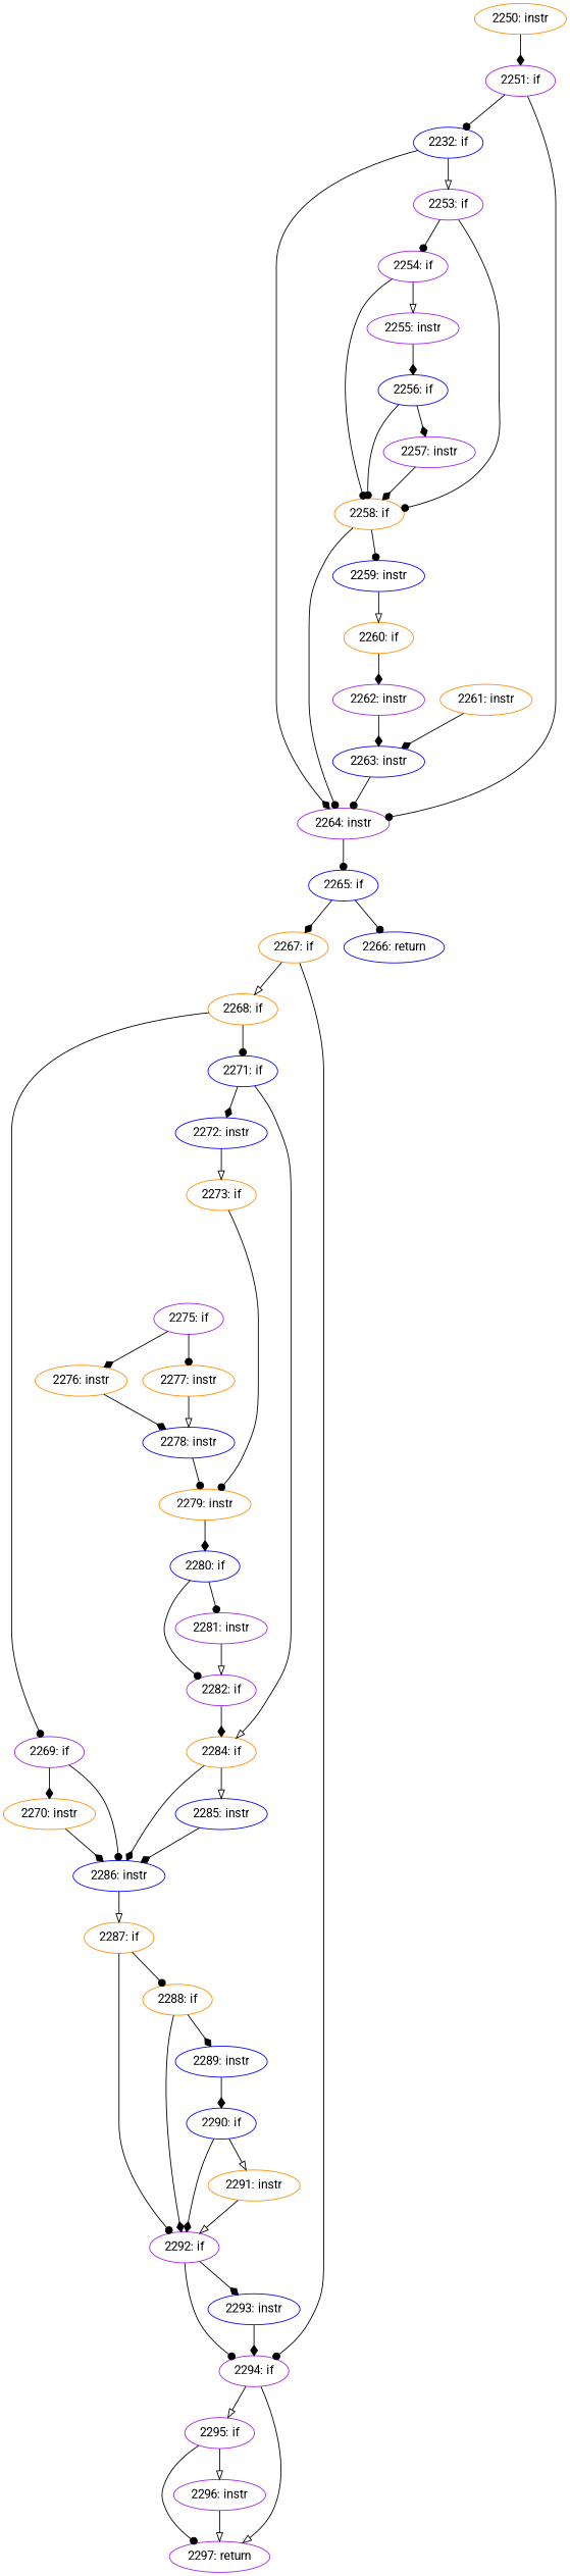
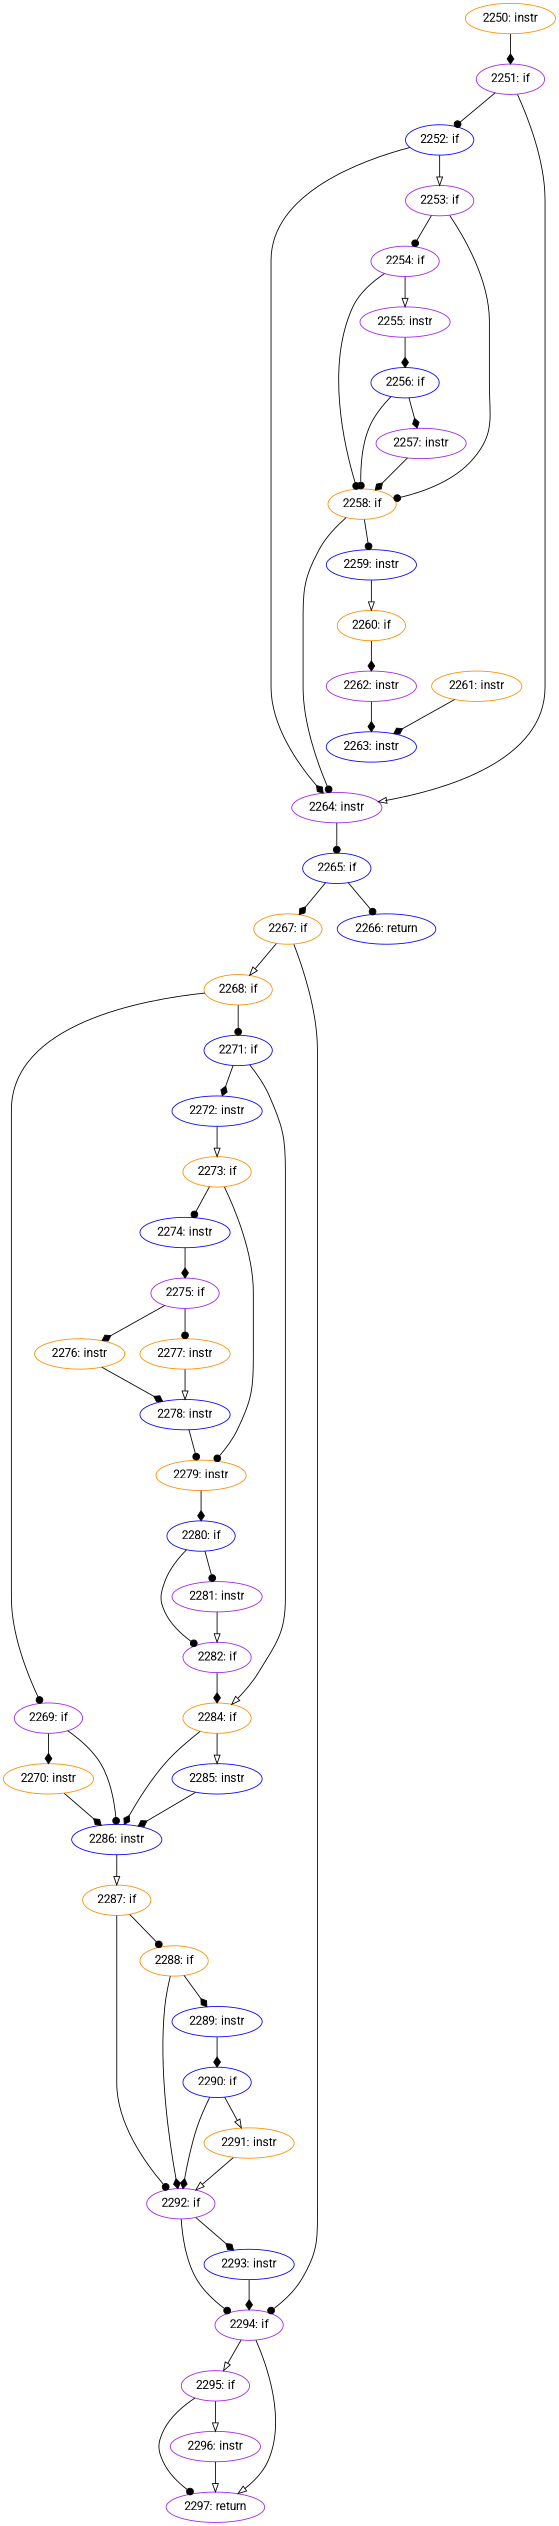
  digraph {
    fontname=Roboto
    node [color=purple fontname=Roboto]
    edge [arrowhead=diamond fontname=Roboto]
    n1 [color=darkorange label="2250: instr"]
    n2 [label="2251: if"]
-   n3 [color=blue label="2232: if"]
+   n3 [color=blue label="2252: if"]
    n4 [label="2264: instr"]
    n5 [label="2253: if"]
    n6 [color=blue label="2265: if"]
    n7 [label="2254: if"]
    n8 [color=darkorange label="2258: if"]
    n9 [color=darkorange label="2267: if"]
    n10 [color=blue label="2266: return"]
    n11 [label="2255: instr"]
    n12 [color=blue label="2259: instr"]
    n13 [color=blue label="2256: if"]
    n14 [color=darkorange label="2260: if"]
    n15 [label="2257: instr"]
    n16 [label="2262: instr"]
    n17 [color=darkorange label="2261: instr"]
    n18 [color=blue label="2263: instr"]
    n19 [color=darkorange label="2268: if"]
    n20 [label="2294: if"]
    n21 [label="2269: if"]
    n22 [color=blue label="2271: if"]
    n23 [label="2295: if"]
    n24 [label="2297: return"]
    n25 [color=darkorange label="2270: instr"]
    n26 [color=blue label="2286: instr"]
    n27 [color=blue label="2272: instr"]
    n28 [color=darkorange label="2284: if"]
    n29 [label="2296: instr"]
    n30 [color=darkorange label="2287: if"]
    n31 [color=darkorange label="2273: if"]
    n32 [color=blue label="2285: instr"]
    n33 [label="2292: if"]
    n34 [color=darkorange label="2288: if"]
+   n35 [color=blue label="2274: instr"]
    n36 [color=darkorange label="2279: instr"]
    n37 [label="2275: if"]
    n38 [color=blue label="2280: if"]
    n39 [color=darkorange label="2276: instr"]
    n40 [color=darkorange label="2277: instr"]
    n41 [label="2282: if"]
    n42 [label="2281: instr"]
    n43 [color=blue label="2278: instr"]
    n44 [color=blue label="2293: instr"]
    n45 [color=blue label="2289: instr"]
    n46 [color=blue label="2290: if"]
    n47 [color=darkorange label="2291: instr"]
    n1 -> n2
    n2 -> n3 [arrowhead=dot]
-   n2 -> n4 [arrowhead=dot]
+   n2 -> n4 [arrowhead=onormal]
    n3 -> n4
    n3 -> n5 [arrowhead=onormal]
    n4 -> n6 [arrowhead=dot]
    n5 -> n7 [arrowhead=dot]
    n5 -> n8 [arrowhead=dot]
    n6 -> n9
    n6 -> n10 [arrowhead=dot]
    n7 -> n8 [arrowhead=dot]
    n7 -> n11 [arrowhead=onormal]
    n8 -> n4 [arrowhead=dot]
    n8 -> n12 [arrowhead=dot]
    n9 -> n19 [arrowhead=onormal]
    n9 -> n20 [arrowhead=dot]
    n11 -> n13
    n12 -> n14 [arrowhead=onormal]
    n13 -> n8 [arrowhead=dot]
    n13 -> n15
    n14 -> n16
    n15 -> n8
    n16 -> n18
    n17 -> n18
-   n18 -> n4 [arrowhead=dot]
    n19 -> n21 [arrowhead=dot]
    n19 -> n22 [arrowhead=dot]
    n20 -> n23 [arrowhead=onormal]
    n20 -> n24 [arrowhead=onormal]
    n21 -> n25
    n21 -> n26 [arrowhead=dot]
    n22 -> n27
    n22 -> n28 [arrowhead=onormal]
    n23 -> n24 [arrowhead=dot]
    n23 -> n29 [arrowhead=onormal]
    n25 -> n26
    n26 -> n30 [arrowhead=onormal]
    n27 -> n31 [arrowhead=onormal]
    n28 -> n26
    n28 -> n32 [arrowhead=onormal]
    n29 -> n24 [arrowhead=onormal]
    n30 -> n33 [arrowhead=dot]
    n30 -> n34 [arrowhead=dot]
+   n31 -> n35 [arrowhead=dot]
    n31 -> n36 [arrowhead=dot]
    n32 -> n26
    n33 -> n20 [arrowhead=dot]
    n33 -> n44
    n34 -> n33
    n34 -> n45
+   n35 -> n37
    n36 -> n38
    n37 -> n39
    n37 -> n40 [arrowhead=dot]
    n38 -> n41 [arrowhead=dot]
    n38 -> n42 [arrowhead=dot]
    n39 -> n43
    n40 -> n43 [arrowhead=onormal]
    n41 -> n28
    n42 -> n41 [arrowhead=onormal]
    n43 -> n36 [arrowhead=dot]
    n44 -> n20
    n45 -> n46
    n46 -> n33
    n46 -> n47 [arrowhead=onormal]
    n47 -> n33 [arrowhead=onormal]
  }
